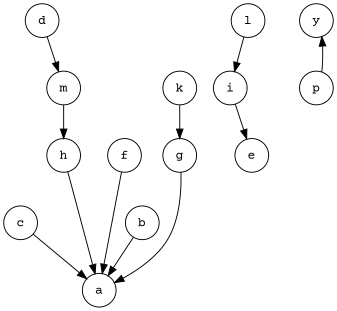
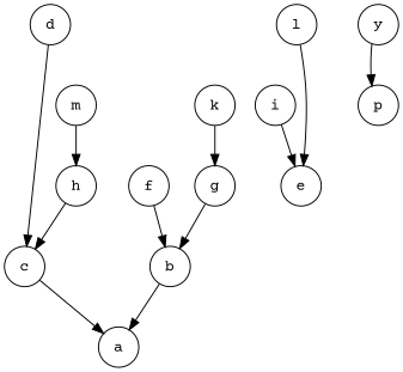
  digraph {
    fontname="Courier Prime"
    node [fontname="Courier Prime" shape=circle]
    edge [fontname="Courier Prime"]
    b
    a
    c
    d
    f
    g
    h
    i
    e
    k
    l
    m
    y
    p
    b -> a
    c -> a
-   d -> m
-   f -> a
-   g -> a
-   h -> a
+   d -> c
+   f -> b
+   g -> b
+   h -> c
    i -> e
    k -> g
-   l -> i
+   l -> e
    m -> h
-   p -> y
+   y -> p
  }
